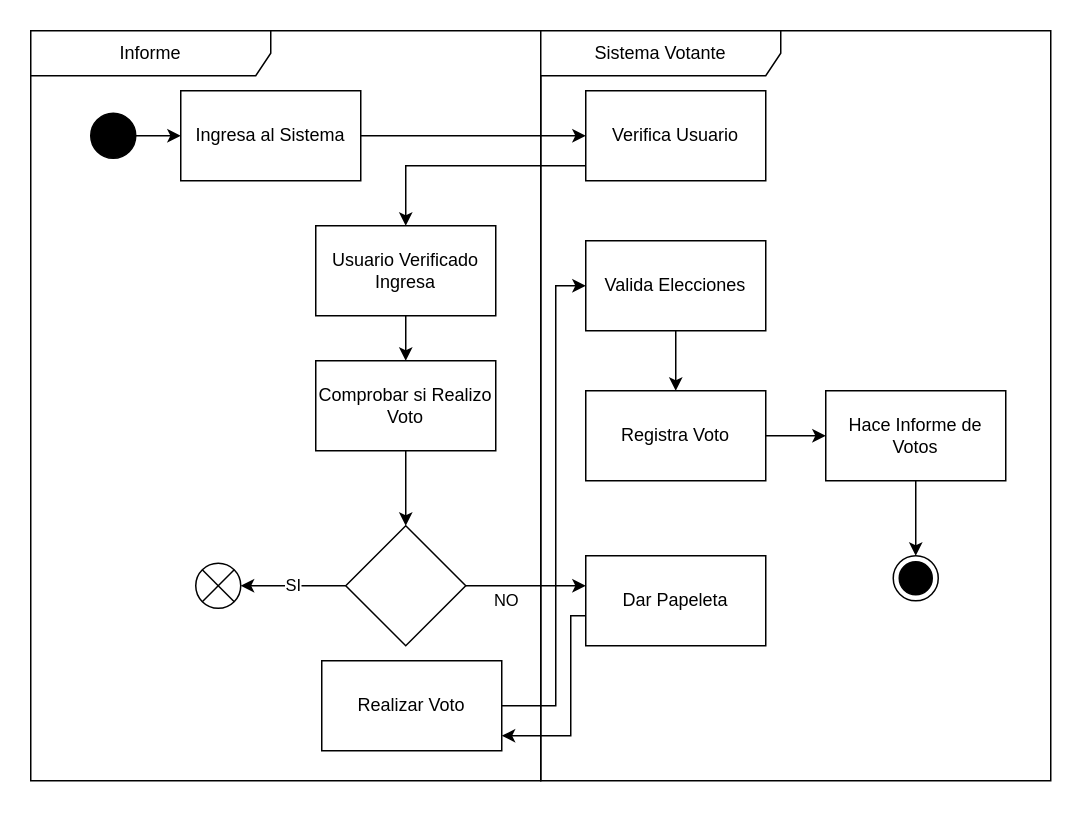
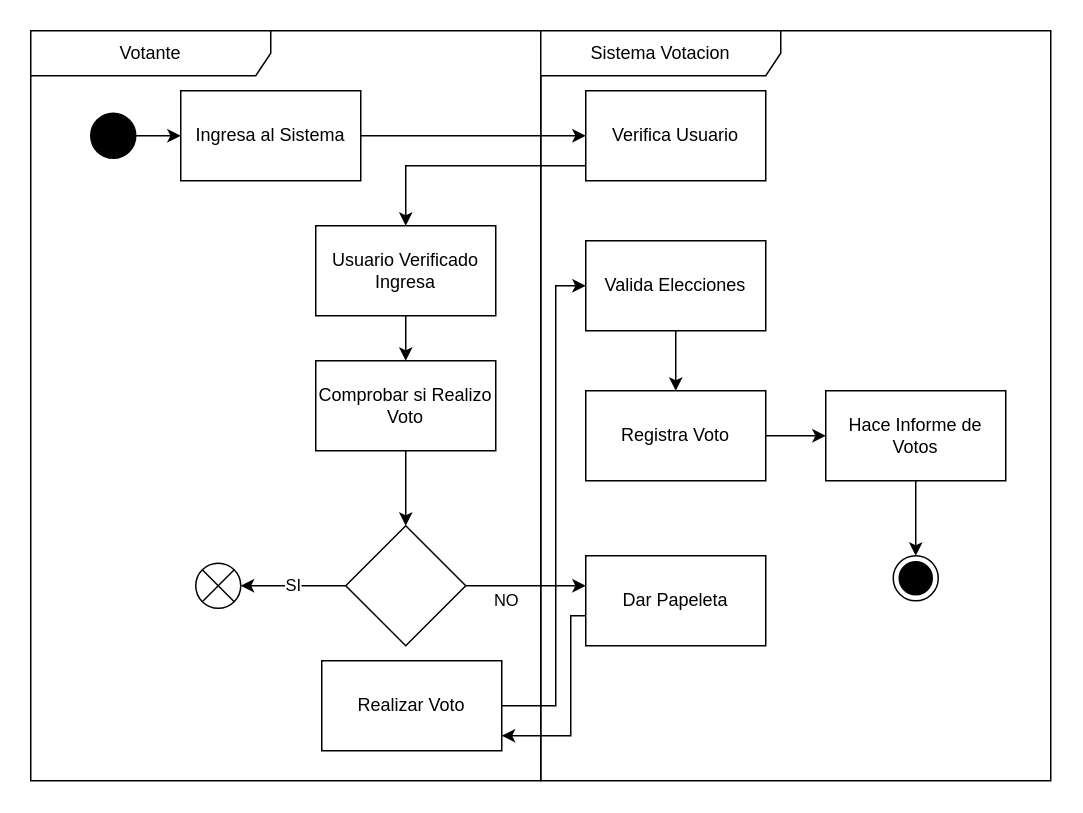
  <mxCell id="0" />
  <mxCell id="1" parent="0" />
  <mxCell id="2" value="" style="edgeStyle=orthogonalEdgeStyle;rounded=0;orthogonalLoop=1;jettySize=auto;html=1;" parent="1" source="3" target="5" edge="1"><mxGeometry relative="1" as="geometry" /></mxCell>
  <mxCell id="3" value="Usuario Verificado Ingresa" style="rounded=0;whiteSpace=wrap;html=1;" parent="1" vertex="1"><mxGeometry x="210" y="150" width="120" height="60" as="geometry" /></mxCell>
  <mxCell id="4" value="" style="edgeStyle=orthogonalEdgeStyle;rounded=0;orthogonalLoop=1;jettySize=auto;html=1;" parent="1" source="5" target="8" edge="1"><mxGeometry relative="1" as="geometry" /></mxCell>
  <mxCell id="5" value="Comprobar si Realizo Voto" style="whiteSpace=wrap;html=1;rounded=0;" parent="1" vertex="1"><mxGeometry x="210" y="240" width="120" height="60" as="geometry" /></mxCell>
  <mxCell id="6" value="SI" style="edgeStyle=orthogonalEdgeStyle;rounded=0;orthogonalLoop=1;jettySize=auto;html=1;" parent="1" source="8" target="9" edge="1"><mxGeometry relative="1" as="geometry" /></mxCell>
  <mxCell id="7" value="NO" style="edgeStyle=orthogonalEdgeStyle;rounded=0;orthogonalLoop=1;jettySize=auto;html=1;" parent="1" source="8" target="11" edge="1"><mxGeometry x="-0.333" y="-10" relative="1" as="geometry"><Array as="points"><mxPoint x="400" y="380" /><mxPoint x="400" y="380" /></Array><mxPoint as="offset" /></mxGeometry></mxCell>
  <mxCell id="8" value="" style="rhombus;whiteSpace=wrap;html=1;" parent="1" vertex="1"><mxGeometry x="230" y="350" width="80" height="80" as="geometry" /></mxCell>
  <mxCell id="9" value="" style="shape=sumEllipse;perimeter=ellipsePerimeter;html=1;backgroundOutline=1;" parent="1" vertex="1"><mxGeometry x="130" y="375" width="30" height="30" as="geometry" /></mxCell>
  <mxCell id="10" value="" style="edgeStyle=orthogonalEdgeStyle;rounded=0;orthogonalLoop=1;jettySize=auto;html=1;" edge="1" parent="1" source="11" target="26"><mxGeometry relative="1" as="geometry"><Array as="points"><mxPoint x="380" y="410" /><mxPoint x="380" y="490" /></Array></mxGeometry></mxCell>
  <mxCell id="11" value="Dar Papeleta" style="whiteSpace=wrap;html=1;" parent="1" vertex="1"><mxGeometry x="390" y="370" width="120" height="60" as="geometry" /></mxCell>
  <mxCell id="12" value="" style="edgeStyle=orthogonalEdgeStyle;rounded=0;orthogonalLoop=1;jettySize=auto;html=1;" parent="1" source="13" target="15" edge="1"><mxGeometry relative="1" as="geometry" /></mxCell>
  <mxCell id="13" value="Valida Elecciones" style="rounded=0;whiteSpace=wrap;html=1;" parent="1" vertex="1"><mxGeometry x="390" y="160" width="120" height="60" as="geometry" /></mxCell>
  <mxCell id="14" value="" style="edgeStyle=orthogonalEdgeStyle;rounded=0;orthogonalLoop=1;jettySize=auto;html=1;" parent="1" source="15" target="17" edge="1"><mxGeometry relative="1" as="geometry" /></mxCell>
  <mxCell id="15" value="Registra Voto" style="whiteSpace=wrap;html=1;rounded=0;" parent="1" vertex="1"><mxGeometry x="390" y="260" width="120" height="60" as="geometry" /></mxCell>
  <mxCell id="16" value="" style="edgeStyle=orthogonalEdgeStyle;rounded=0;orthogonalLoop=1;jettySize=auto;html=1;" parent="1" source="17" target="18" edge="1"><mxGeometry relative="1" as="geometry" /></mxCell>
  <mxCell id="17" value="Hace Informe de Votos" style="whiteSpace=wrap;html=1;rounded=0;" parent="1" vertex="1"><mxGeometry x="550" y="260" width="120" height="60" as="geometry" /></mxCell>
  <mxCell id="18" value="" style="ellipse;html=1;shape=endState;fillColor=strokeColor;" parent="1" vertex="1"><mxGeometry x="595" y="370" width="30" height="30" as="geometry" /></mxCell>
  <mxCell id="19" style="edgeStyle=orthogonalEdgeStyle;rounded=0;orthogonalLoop=1;jettySize=auto;html=1;entryX=0.5;entryY=0;entryDx=0;entryDy=0;" edge="1" parent="1" source="20" target="3"><mxGeometry relative="1" as="geometry"><Array as="points"><mxPoint x="270" y="110" /></Array></mxGeometry></mxCell>
  <mxCell id="20" value="Verifica Usuario" style="rounded=0;whiteSpace=wrap;html=1;" vertex="1" parent="1"><mxGeometry x="390" y="60" width="120" height="60" as="geometry" /></mxCell>
  <mxCell id="21" style="edgeStyle=orthogonalEdgeStyle;rounded=0;orthogonalLoop=1;jettySize=auto;html=1;" edge="1" parent="1" source="22" target="20"><mxGeometry relative="1" as="geometry" /></mxCell>
  <mxCell id="22" value="Ingresa al Sistema" style="rounded=0;whiteSpace=wrap;html=1;" vertex="1" parent="1"><mxGeometry x="120" y="60" width="120" height="60" as="geometry" /></mxCell>
  <mxCell id="23" value="" style="edgeStyle=orthogonalEdgeStyle;rounded=0;orthogonalLoop=1;jettySize=auto;html=1;" edge="1" parent="1" source="24" target="22"><mxGeometry relative="1" as="geometry" /></mxCell>
  <mxCell id="24" value="" style="ellipse;fillColor=strokeColor;html=1;" vertex="1" parent="1"><mxGeometry x="60" y="75" width="30" height="30" as="geometry" /></mxCell>
  <mxCell id="25" style="edgeStyle=orthogonalEdgeStyle;rounded=0;orthogonalLoop=1;jettySize=auto;html=1;entryX=0;entryY=0.5;entryDx=0;entryDy=0;" edge="1" parent="1" source="26" target="13"><mxGeometry relative="1" as="geometry"><Array as="points"><mxPoint x="370" y="470" /><mxPoint x="370" y="190" /></Array></mxGeometry></mxCell>
  <mxCell id="26" value="Realizar Voto" style="whiteSpace=wrap;html=1;" vertex="1" parent="1"><mxGeometry x="214" y="440" width="120" height="60" as="geometry" /></mxCell>
- <mxCell id="27" value="Informe" style="shape=umlFrame;whiteSpace=wrap;html=1;pointerEvents=0;recursiveResize=0;container=1;collapsible=0;width=160;" vertex="1" parent="1"><mxGeometry x="20" y="20" width="340" height="500" as="geometry" /></mxCell>
- <mxCell id="28" value="Sistema Votante" style="shape=umlFrame;whiteSpace=wrap;html=1;pointerEvents=0;recursiveResize=0;container=1;collapsible=0;width=160;" vertex="1" parent="1"><mxGeometry x="360" y="20" width="340" height="500" as="geometry" /></mxCell>
+ <mxCell id="27" value="Votante" style="shape=umlFrame;whiteSpace=wrap;html=1;pointerEvents=0;recursiveResize=0;container=1;collapsible=0;width=160;" vertex="1" parent="1"><mxGeometry x="20" y="20" width="340" height="500" as="geometry" /></mxCell>
+ <mxCell id="28" value="Sistema Votacion" style="shape=umlFrame;whiteSpace=wrap;html=1;pointerEvents=0;recursiveResize=0;container=1;collapsible=0;width=160;" vertex="1" parent="1"><mxGeometry x="360" y="20" width="340" height="500" as="geometry" /></mxCell>
